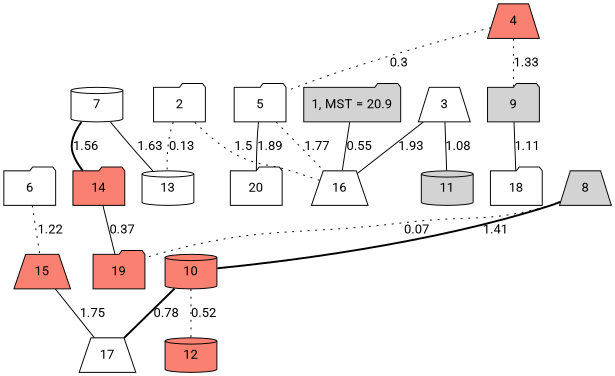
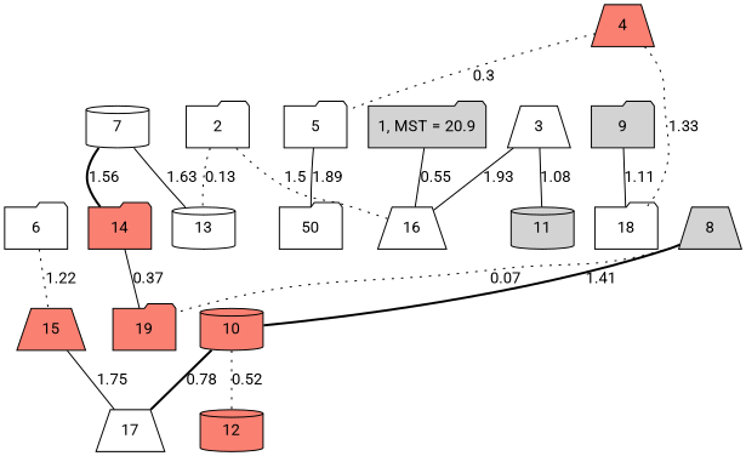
  graph {
    fontname=Roboto
    node [fillcolor=white fontname=Roboto shape=folder style=filled]
    edge [fontname=Roboto style=dotted]
    8 [fillcolor=lightgrey shape=trapezium]
    19 [fillcolor=salmon]
    10 [fillcolor=salmon shape=cylinder]
    12 [fillcolor=salmon shape=cylinder]
    17 [shape=trapezium]
    13 [shape=cylinder]
    2
    16 [shape=trapezium]
    4 [fillcolor=salmon shape=trapezium]
    5
    18
-   20
+   20 [label=50]
    14 [fillcolor=salmon]
    n14 [fillcolor=lightgrey label="1, MST = 20.9"]
    3 [shape=trapezium]
    11 [fillcolor=lightgrey shape=cylinder]
    9 [fillcolor=lightgrey]
    15 [fillcolor=salmon shape=trapezium]
    6
    7 [shape=cylinder]
    8 -- 19 [label=0.07]
    8 -- 10 [label=1.41 style=bold]
    10 -- 12 [label=0.52]
    10 -- 17 [label=0.78 style=bold]
    2 -- 13 [label=0.13]
    2 -- 16 [label=1.5]
    4 -- 5 [label=0.3]
-   4 -- 9 [label=1.33]
-   5 -- 16 [label=1.77]
+   4 -- 18 [label=1.33]
    5 -- 20 [label=1.89 style=solid]
    14 -- 19 [label=0.37 style=solid]
    n14 -- 16 [label=0.55 style=solid]
    3 -- 16 [label=1.93 style=solid]
    3 -- 11 [label=1.08 style=solid]
    9 -- 18 [label=1.11 style=solid]
    15 -- 17 [label=1.75 style=solid]
    6 -- 15 [label=1.22]
    7 -- 13 [label=1.63 style=solid]
    7 -- 14 [label=1.56 style=bold]
  }
